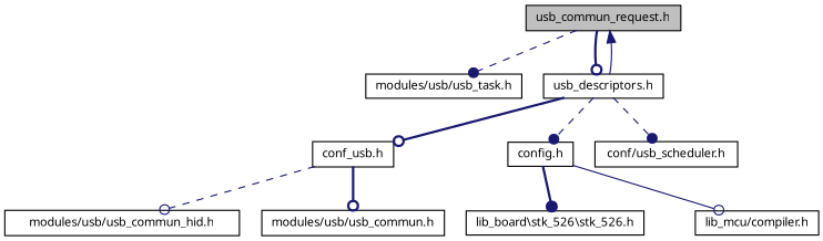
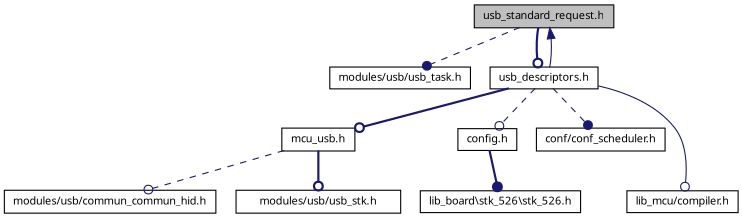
  digraph {
    node [color=black fillcolor=white fontname="FreeSans.ttf" fontsize=10 shape=record style=filled]
    edge [arrowhead=odot color=midnightblue fontname="FreeSans.ttf" fontsize=10 labelfontname="FreeSans.ttf" labelfontsize=10 style=dashed]
-   n1 [fillcolor=grey75 fontcolor=black height=0.2 label="usb_commun_request.h" width=0.4]
+   n1 [fillcolor=grey75 fontcolor=black height=0.2 label="usb_standard_request.h" width=0.4]
    n2 [height=0.2 label="modules/usb/usb_task.h" width=0.4]
    n3 [height=0.2 label="usb_descriptors.h" width=0.4]
    n4 [height=0.2 label="config.h" width=0.4]
-   n5 [height=0.2 label="conf_usb.h" width=0.4]
-   n6 [height=0.2 label="conf/usb_scheduler.h" width=0.4]
+   n5 [height=0.2 label="mcu_usb.h" width=0.4]
+   n6 [height=0.2 label="conf/conf_scheduler.h" width=0.4]
    n7 [height=0.2 label="lib_mcu/compiler.h" width=0.4]
    n8 [height=0.2 label="lib_board\\stk_526\\stk_526.h" width=0.4]
-   n9 [height=0.2 label="modules/usb/usb_commun.h" width=0.4]
-   n10 [height=0.2 label="modules/usb/usb_commun_hid.h" width=0.4]
+   n9 [height=0.2 label="modules/usb/usb_stk.h" width=0.4]
+   n10 [height=0.2 label="modules/usb/commun_commun_hid.h" width=0.4]
    n1 -> n2 [arrowhead=dot]
    n1 -> n3 [style=bold]
    n3 -> n1 [arrowhead=normal style=solid]
-   n3 -> n4 [arrowhead=dot]
+   n3 -> n4
    n3 -> n5 [style=bold]
    n3 -> n6 [arrowhead=dot]
-   n4 -> n7 [style=solid]
+   n3 -> n7 [style=solid]
    n4 -> n8 [arrowhead=dot style=bold]
    n5 -> n9 [style=bold]
    n5 -> n10
  }
